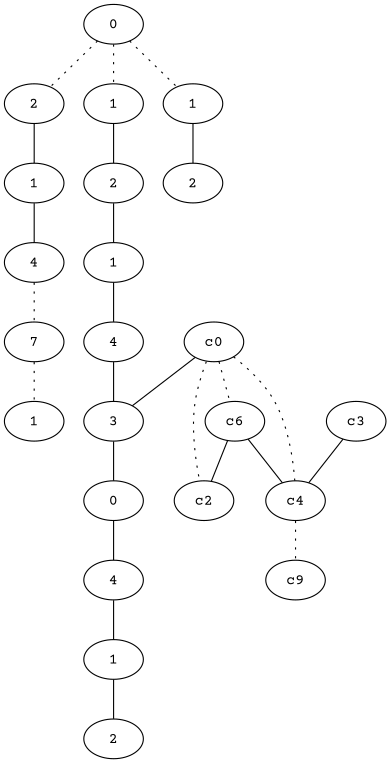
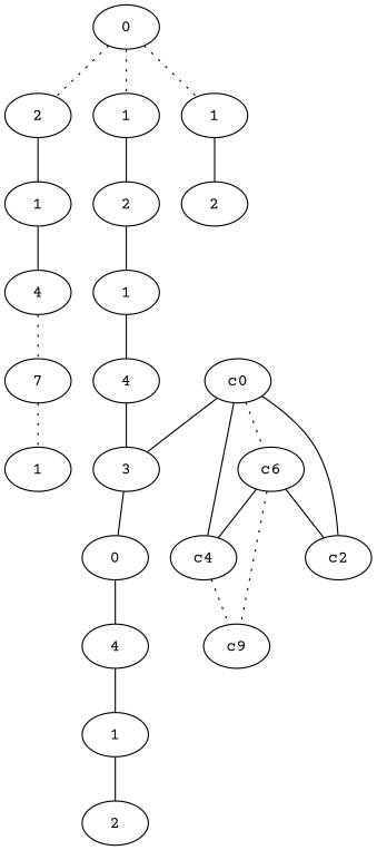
  graph {
    fontname="Courier Prime"
    node [fontname="Courier Prime"]
    edge [fontname="Courier Prime"]
    n1 [label=0]
    n2 [label=1]
    n3 [label=2]
    n4 [label=1]
    n5 [label=2]
    n6 [label=1]
    n7 [label=2]
    n8 [label=1]
    n9 [label=4]
    n10 [label=3]
    n11 [label=0]
    n12 [label=4]
    n13 [label=1]
    n14 [label=2]
    n15 [label=4]
    n16 [label=7]
    n17 [label=1]
    c0
    n19 [label=c6]
    c2
    c4
    n22 [label=c9]
-   c3
    n1 -- n2 [style=dotted]
    n1 -- n3 [style=dotted]
    n1 -- n4 [style=dotted]
    n2 -- n5
    n3 -- n6
    n4 -- n7
    n5 -- n8
    n6 -- n15
    n8 -- n9
    n9 -- n10
    n10 -- n11
    n11 -- n12
    n12 -- n13
    n13 -- n14
    n15 -- n16 [style=dotted]
    n16 -- n17 [style=dotted]
    c0 -- n10
    c0 -- n19 [style=dotted]
-   c0 -- c2 [style=dotted]
-   c0 -- c4 [style=dotted]
+   c0 -- c2 [style=solid]
+   c0 -- c4
    n19 -- c2
    n19 -- c4
+   n19 -- n22 [style=dotted]
    c4 -- n22 [style=dotted]
-   c3 -- c4
  }
